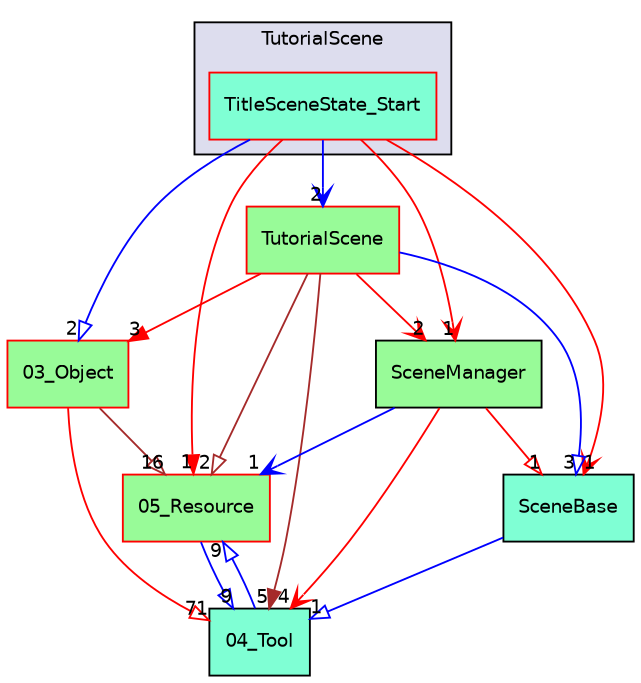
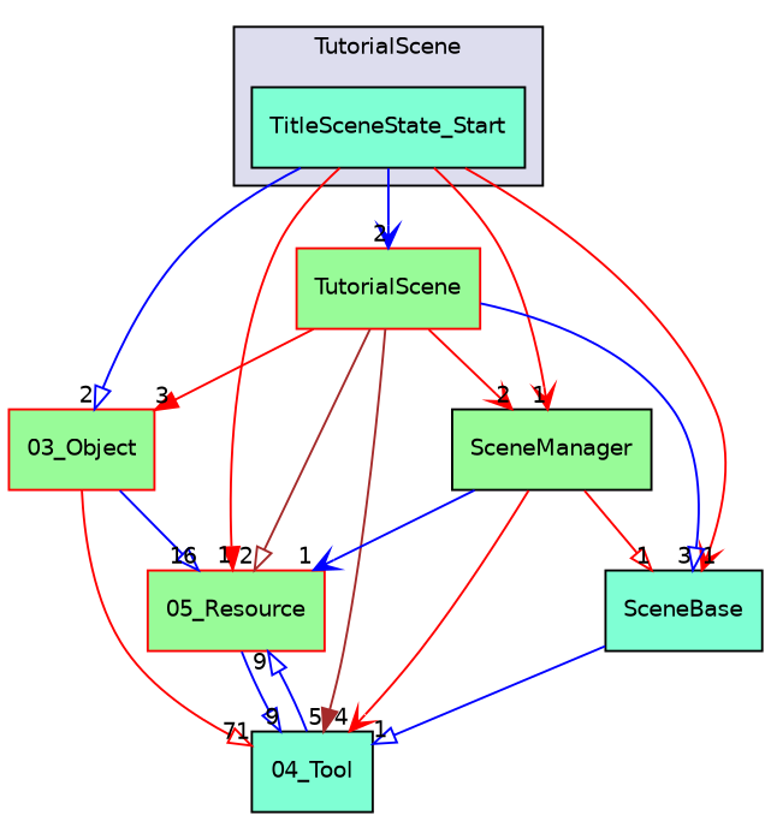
  digraph {
    compound=true
    node [fillcolor=palegreen fontname=Helvetica fontsize=10 shape=box style=filled]
    edge [arrowhead=onormal color=red headlabel=1 labeldistance=1.5 labelfontname=Helvetica labelfontsize=10]
-   n1 [fillcolor=aquamarine label=TitleSceneState_Start pencolor=black color=red]
+   n1 [fillcolor=aquamarine label=TitleSceneState_Start pencolor=black]
    n2 [color=red label="03_Object"]
    n3 [color=red label=TutorialScene]
    n4 [color=red label="05_Resource"]
    n5 [label=SceneManager]
    n6 [fillcolor=aquamarine label=SceneBase]
    n7 [color=black fillcolor=aquamarine label="04_Tool"]
    subgraph cluster_1 {
      bgcolor="#ddddee"
      fontname=Helvetica
      fontsize=10
      label=TutorialScene
      pencolor=black
      n1
    }
    n1 -> n2 [color=blue headlabel=2]
    n1 -> n3 [arrowhead=vee color=blue headlabel=2]
    n1 -> n4 [arrowhead=normal]
    n1 -> n5 [arrowhead=vee]
    n1 -> n6 [arrowhead=vee]
-   n2 -> n4 [color=brown headlabel=16]
+   n2 -> n4 [color=blue headlabel=16]
    n2 -> n7 [headlabel=71]
    n3 -> n2 [arrowhead=normal headlabel=3]
    n3 -> n4 [color=brown headlabel=2]
    n3 -> n5 [arrowhead=vee headlabel=2]
    n3 -> n6 [color=blue headlabel=3]
    n3 -> n7 [arrowhead=normal color=brown headlabel=5]
    n4 -> n7 [color=blue headlabel=9]
    n5 -> n4 [arrowhead=vee color=blue]
    n5 -> n6
    n5 -> n7 [arrowhead=vee headlabel=4]
    n6 -> n7 [color=blue]
    n7 -> n4 [color=blue headlabel=9]
  }
